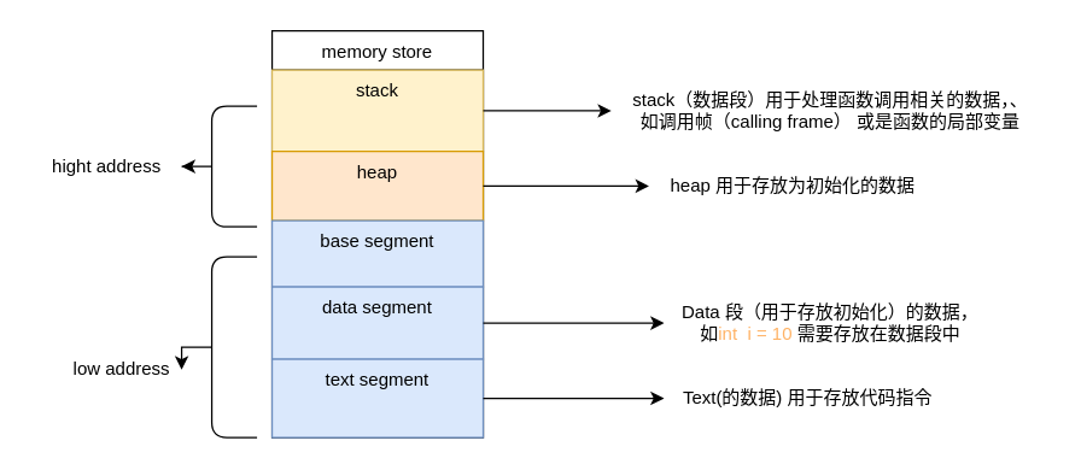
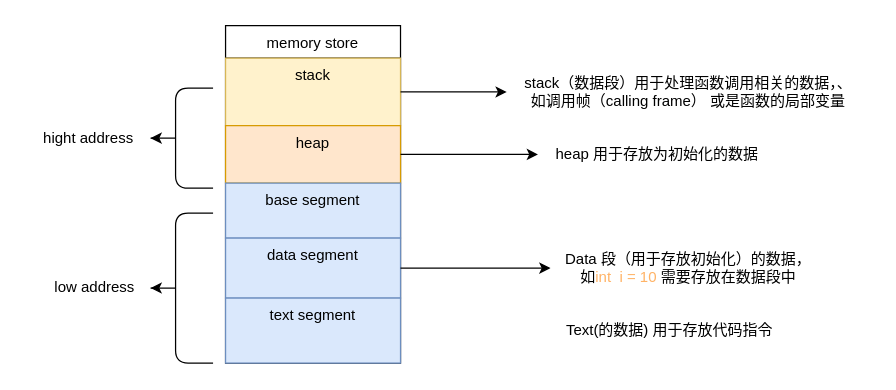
  <mxCell id="0" />
  <mxCell id="1" parent="0" />
  <mxCell id="2" value="memory store" style="swimlane;fontStyle=0;childLayout=stackLayout;horizontal=1;startSize=26;fillColor=none;horizontalStack=0;resizeParent=1;resizeParentMax=0;resizeLast=0;collapsible=1;marginBottom=0;" vertex="1" parent="1"><mxGeometry x="180" y="20" width="140" height="270" as="geometry"><mxRectangle x="80" y="60" width="110" height="30" as="alternateBounds" /></mxGeometry></mxCell>
  <mxCell id="3" value="stack" style="text;strokeColor=#d6b656;fillColor=#fff2cc;align=center;verticalAlign=top;spacingLeft=4;spacingRight=4;overflow=hidden;rotatable=0;points=[[0,0.5],[1,0.5]];portConstraint=eastwest;" vertex="1" parent="2"><mxGeometry y="26" width="140" height="54" as="geometry" /></mxCell>
  <mxCell id="4" value="heap" style="text;strokeColor=#d79b00;fillColor=#ffe6cc;align=center;verticalAlign=top;spacingLeft=4;spacingRight=4;overflow=hidden;rotatable=0;points=[[0,0.5],[1,0.5]];portConstraint=eastwest;" vertex="1" parent="2"><mxGeometry y="80" width="140" height="46" as="geometry" /></mxCell>
  <mxCell id="5" value="base segment" style="text;strokeColor=#6c8ebf;fillColor=#dae8fc;align=center;verticalAlign=top;spacingLeft=4;spacingRight=4;overflow=hidden;rotatable=0;points=[[0,0.5],[1,0.5]];portConstraint=eastwest;" vertex="1" parent="2"><mxGeometry y="126" width="140" height="44" as="geometry" /></mxCell>
  <mxCell id="6" value="data segment" style="text;strokeColor=#6c8ebf;fillColor=#dae8fc;align=center;verticalAlign=top;spacingLeft=4;spacingRight=4;overflow=hidden;rotatable=0;points=[[0,0.5],[1,0.5]];portConstraint=eastwest;" vertex="1" parent="2"><mxGeometry y="170" width="140" height="48" as="geometry" /></mxCell>
  <mxCell id="7" value="text segment" style="text;strokeColor=#6c8ebf;fillColor=#dae8fc;align=center;verticalAlign=top;spacingLeft=4;spacingRight=4;overflow=hidden;rotatable=0;points=[[0,0.5],[1,0.5]];portConstraint=eastwest;" vertex="1" parent="2"><mxGeometry y="218" width="140" height="52" as="geometry" /></mxCell>
  <mxCell id="8" value="hight address" style="text;html=1;align=center;verticalAlign=middle;resizable=0;points=[];autosize=1;strokeColor=none;fillColor=none;" vertex="1" parent="1"><mxGeometry x="20" y="95" width="100" height="30" as="geometry" /></mxCell>
- <mxCell id="9" value="low address" style="text;html=1;align=center;verticalAlign=middle;resizable=0;points=[];autosize=1;strokeColor=none;fillColor=none;" vertex="1" parent="1"><mxGeometry x="35" y="230" width="90" height="30" as="geometry" /></mxCell>
+ <mxCell id="9" value="low address" style="text;html=1;align=center;verticalAlign=middle;resizable=0;points=[];autosize=1;strokeColor=none;fillColor=none;" vertex="1" parent="1"><mxGeometry x="30" y="215" width="90" height="30" as="geometry" /></mxCell>
  <mxCell id="10" value="Text(的数据) 用于存放代码指令" style="text;html=1;align=center;verticalAlign=middle;resizable=0;points=[];autosize=1;strokeColor=none;fillColor=none;" vertex="1" parent="1"><mxGeometry x="440" y="249" width="190" height="30" as="geometry" /></mxCell>
  <mxCell id="11" value="stack（数据段）用于处理函数调用相关的数据，、&lt;br&gt;如调用帧（calling frame） 或是函数的局部变量" style="text;html=1;align=center;verticalAlign=middle;resizable=0;points=[];autosize=1;strokeColor=none;fillColor=none;" vertex="1" parent="1"><mxGeometry x="405" y="53" width="290" height="40" as="geometry" /></mxCell>
  <mxCell id="12" value="Data 段（用于存放初始化）的数据，&lt;br&gt;如&lt;font color=&quot;#ffb366&quot;&gt;int &amp;nbsp;i = 10 &lt;/font&gt;需要存放在数据段中" style="text;html=1;align=center;verticalAlign=middle;resizable=0;points=[];autosize=1;strokeColor=none;fillColor=none;" vertex="1" parent="1"><mxGeometry x="440" y="194" width="220" height="40" as="geometry" /></mxCell>
  <mxCell id="13" value="&lt;font color=&quot;#000000&quot;&gt;heap 用于存放为初始化的数据&lt;/font&gt;" style="text;html=1;align=center;verticalAlign=middle;resizable=0;points=[];autosize=1;strokeColor=none;fillColor=none;fontColor=#FFB366;" vertex="1" parent="1"><mxGeometry x="430" y="108" width="190" height="30" as="geometry" /></mxCell>
  <mxCell id="14" style="edgeStyle=orthogonalEdgeStyle;rounded=0;orthogonalLoop=1;jettySize=auto;html=1;exitX=1;exitY=0.5;exitDx=0;exitDy=0;fontColor=#000000;" edge="1" parent="1" source="4" target="13"><mxGeometry relative="1" as="geometry" /></mxCell>
  <mxCell id="15" style="edgeStyle=orthogonalEdgeStyle;rounded=0;orthogonalLoop=1;jettySize=auto;html=1;exitX=1;exitY=0.5;exitDx=0;exitDy=0;fontColor=#000000;" edge="1" parent="1" source="3" target="11"><mxGeometry relative="1" as="geometry" /></mxCell>
  <mxCell id="16" style="edgeStyle=orthogonalEdgeStyle;rounded=0;orthogonalLoop=1;jettySize=auto;html=1;exitX=1;exitY=0.5;exitDx=0;exitDy=0;fontColor=#000000;" edge="1" parent="1" source="6" target="12"><mxGeometry relative="1" as="geometry" /></mxCell>
- <mxCell id="17" style="edgeStyle=orthogonalEdgeStyle;rounded=0;orthogonalLoop=1;jettySize=auto;html=1;exitX=1;exitY=0.5;exitDx=0;exitDy=0;fontColor=#000000;" edge="1" parent="1" source="7" target="10"><mxGeometry relative="1" as="geometry" /></mxCell>
  <mxCell id="18" style="edgeStyle=orthogonalEdgeStyle;rounded=0;orthogonalLoop=1;jettySize=auto;html=1;fontColor=#000000;" edge="1" parent="1" source="19" target="9"><mxGeometry relative="1" as="geometry" /></mxCell>
  <mxCell id="19" value="" style="shape=curlyBracket;whiteSpace=wrap;html=1;rounded=1;fontColor=#000000;size=0;" vertex="1" parent="1"><mxGeometry x="140" y="170" width="30" height="120" as="geometry" /></mxCell>
  <mxCell id="20" style="edgeStyle=orthogonalEdgeStyle;rounded=0;orthogonalLoop=1;jettySize=auto;html=1;fontColor=#000000;" edge="1" parent="1" source="21" target="8"><mxGeometry relative="1" as="geometry" /></mxCell>
  <mxCell id="21" value="" style="shape=curlyBracket;whiteSpace=wrap;html=1;rounded=1;fontColor=#000000;size=0;" vertex="1" parent="1"><mxGeometry x="140" y="70" width="30" height="80" as="geometry" /></mxCell>
